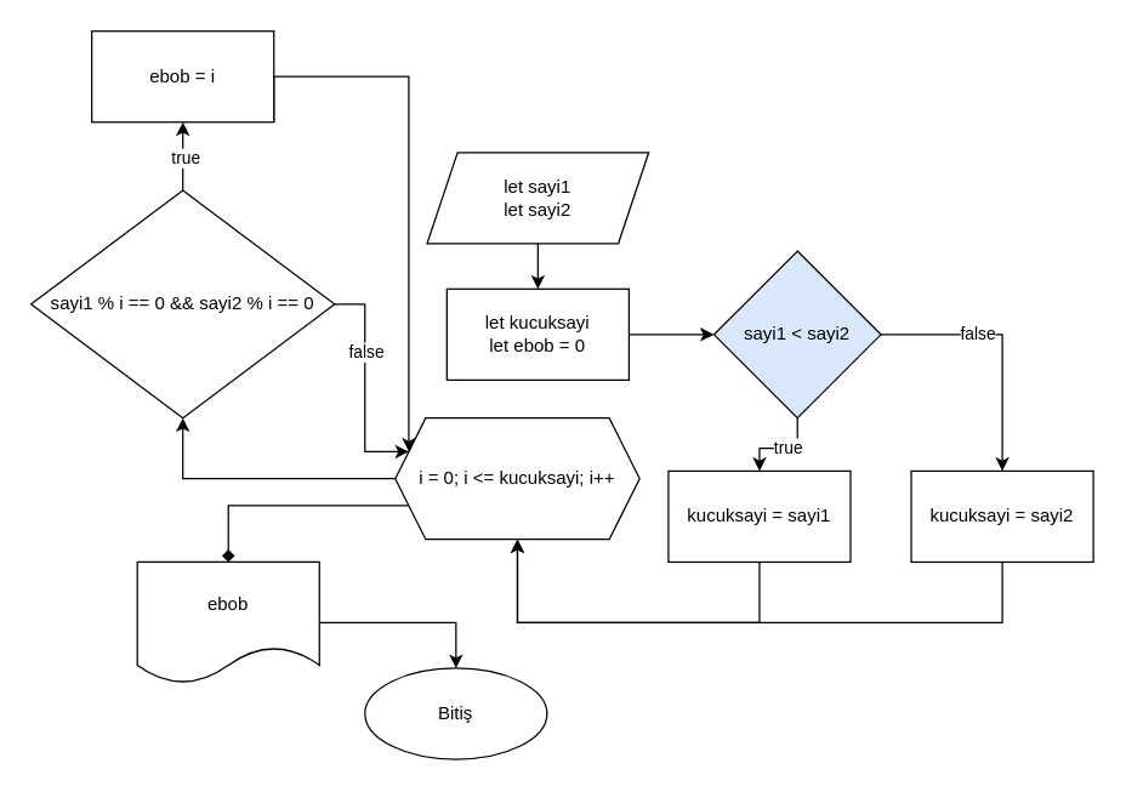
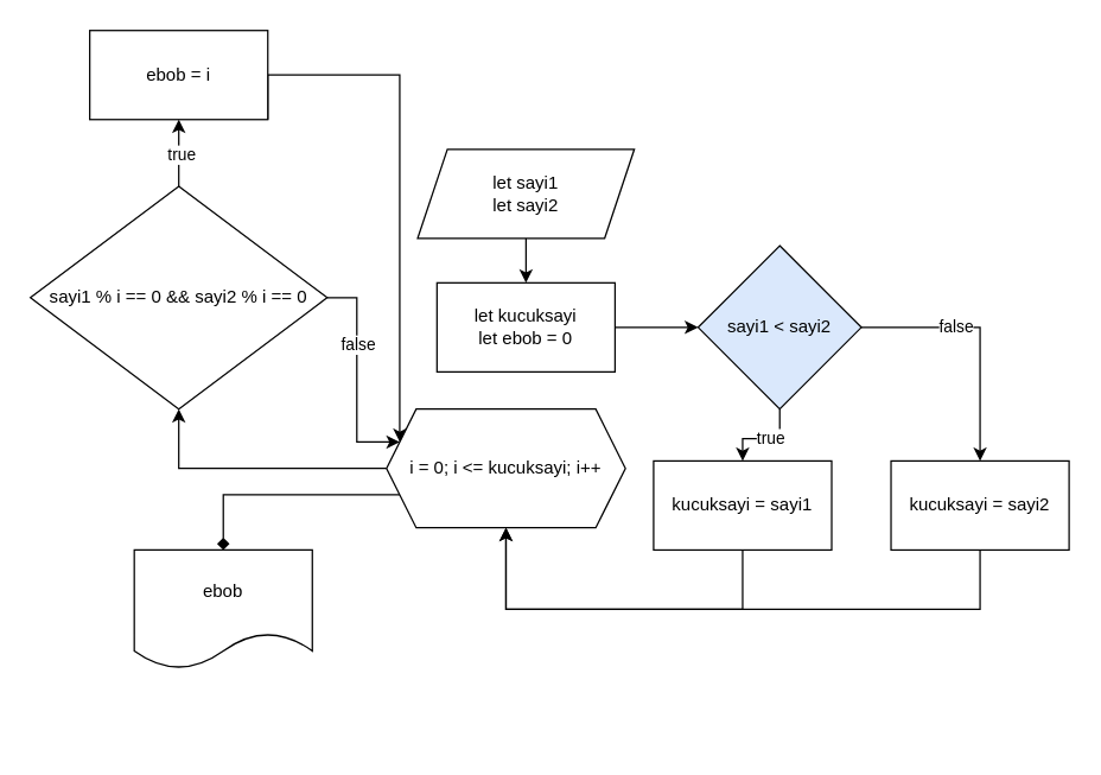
  <mxCell id="0" />
  <mxCell id="1" parent="0" />
  <mxCell id="2" style="edgeStyle=orthogonalEdgeStyle;rounded=0;orthogonalLoop=1;jettySize=auto;html=1;exitX=0.5;exitY=1;exitDx=0;exitDy=0;entryX=0.5;entryY=0;entryDx=0;entryDy=0;" edge="1" parent="1" source="3" target="10"><mxGeometry relative="1" as="geometry" /></mxCell>
  <mxCell id="3" value="let sayi1&lt;br&gt;let sayi2" style="shape=parallelogram;perimeter=parallelogramPerimeter;whiteSpace=wrap;html=1;fixedSize=1;" vertex="1" parent="1"><mxGeometry x="281" y="100" width="146" height="60" as="geometry" /></mxCell>
  <mxCell id="4" style="edgeStyle=orthogonalEdgeStyle;rounded=0;orthogonalLoop=1;jettySize=auto;html=1;exitX=1;exitY=0.5;exitDx=0;exitDy=0;entryX=0.5;entryY=0;entryDx=0;entryDy=0;" edge="1" parent="1" source="8" target="12"><mxGeometry relative="1" as="geometry" /></mxCell>
  <mxCell id="5" value="false" style="edgeLabel;html=1;align=center;verticalAlign=middle;resizable=0;points=[];" vertex="1" connectable="0" parent="4"><mxGeometry x="-0.259" y="1" relative="1" as="geometry"><mxPoint as="offset" /></mxGeometry></mxCell>
  <mxCell id="6" style="edgeStyle=orthogonalEdgeStyle;rounded=0;orthogonalLoop=1;jettySize=auto;html=1;exitX=0.5;exitY=1;exitDx=0;exitDy=0;entryX=0.5;entryY=0;entryDx=0;entryDy=0;" edge="1" parent="1" source="8" target="14"><mxGeometry relative="1" as="geometry" /></mxCell>
  <mxCell id="7" value="true" style="edgeLabel;html=1;align=center;verticalAlign=middle;resizable=0;points=[];" vertex="1" connectable="0" parent="6"><mxGeometry x="-0.1" y="-1" relative="1" as="geometry"><mxPoint as="offset" /></mxGeometry></mxCell>
  <mxCell id="8" value="sayi1 &amp;lt; sayi2" style="rhombus;whiteSpace=wrap;html=1;fillColor=#dae8fc;" vertex="1" parent="1"><mxGeometry x="470" y="165" width="110" height="110" as="geometry" /></mxCell>
  <mxCell id="9" style="edgeStyle=orthogonalEdgeStyle;rounded=0;orthogonalLoop=1;jettySize=auto;html=1;exitX=1;exitY=0.5;exitDx=0;exitDy=0;entryX=0;entryY=0.5;entryDx=0;entryDy=0;" edge="1" parent="1" source="10" target="8"><mxGeometry relative="1" as="geometry" /></mxCell>
  <mxCell id="10" value="let kucuksayi&lt;br&gt;let ebob = 0" style="rounded=0;whiteSpace=wrap;html=1;" vertex="1" parent="1"><mxGeometry x="294" y="190" width="120" height="60" as="geometry" /></mxCell>
  <mxCell id="11" style="edgeStyle=orthogonalEdgeStyle;rounded=0;orthogonalLoop=1;jettySize=auto;html=1;exitX=0.5;exitY=1;exitDx=0;exitDy=0;entryX=0.5;entryY=1;entryDx=0;entryDy=0;" edge="1" parent="1" source="12" target="17"><mxGeometry relative="1" as="geometry"><Array as="points"><mxPoint x="660" y="410" /><mxPoint x="341" y="410" /></Array></mxGeometry></mxCell>
  <mxCell id="12" value="kucuksayi = sayi2" style="rounded=0;whiteSpace=wrap;html=1;" vertex="1" parent="1"><mxGeometry x="600" y="310" width="120" height="60" as="geometry" /></mxCell>
  <mxCell id="13" style="edgeStyle=orthogonalEdgeStyle;rounded=0;orthogonalLoop=1;jettySize=auto;html=1;exitX=0.5;exitY=1;exitDx=0;exitDy=0;entryX=0.5;entryY=1;entryDx=0;entryDy=0;" edge="1" parent="1" source="14" target="17"><mxGeometry relative="1" as="geometry"><Array as="points"><mxPoint x="500" y="410" /><mxPoint x="341" y="410" /></Array></mxGeometry></mxCell>
  <mxCell id="14" value="kucuksayi = sayi1" style="rounded=0;whiteSpace=wrap;html=1;" vertex="1" parent="1"><mxGeometry x="440" y="310" width="120" height="60" as="geometry" /></mxCell>
  <mxCell id="15" style="edgeStyle=orthogonalEdgeStyle;rounded=0;orthogonalLoop=1;jettySize=auto;html=1;exitX=0;exitY=0.5;exitDx=0;exitDy=0;entryX=0.5;entryY=1;entryDx=0;entryDy=0;" edge="1" parent="1" source="17" target="22"><mxGeometry relative="1" as="geometry" /></mxCell>
  <mxCell id="16" style="edgeStyle=orthogonalEdgeStyle;rounded=0;orthogonalLoop=1;jettySize=auto;html=1;exitX=0;exitY=0.75;exitDx=0;exitDy=0;entryX=0.5;entryY=0;entryDx=0;entryDy=0;endArrow=diamond;" edge="1" parent="1" source="17" target="26"><mxGeometry relative="1" as="geometry" /></mxCell>
  <mxCell id="17" value="i = 0; i &amp;lt;= kucuksayi; i++" style="shape=hexagon;perimeter=hexagonPerimeter2;whiteSpace=wrap;html=1;fixedSize=1;" vertex="1" parent="1"><mxGeometry x="260" y="275" width="161" height="80" as="geometry" /></mxCell>
  <mxCell id="18" style="edgeStyle=orthogonalEdgeStyle;rounded=0;orthogonalLoop=1;jettySize=auto;html=1;exitX=1;exitY=0.5;exitDx=0;exitDy=0;entryX=0;entryY=0.25;entryDx=0;entryDy=0;" edge="1" parent="1" source="22" target="17"><mxGeometry relative="1" as="geometry" /></mxCell>
  <mxCell id="19" value="false" style="edgeLabel;html=1;align=center;verticalAlign=middle;resizable=0;points=[];" vertex="1" connectable="0" parent="18"><mxGeometry x="-0.302" relative="1" as="geometry"><mxPoint as="offset" /></mxGeometry></mxCell>
  <mxCell id="20" style="edgeStyle=orthogonalEdgeStyle;rounded=0;orthogonalLoop=1;jettySize=auto;html=1;exitX=0.5;exitY=0;exitDx=0;exitDy=0;entryX=0.5;entryY=1;entryDx=0;entryDy=0;" edge="1" parent="1" source="22" target="24"><mxGeometry relative="1" as="geometry" /></mxCell>
  <mxCell id="21" value="true" style="edgeLabel;html=1;align=center;verticalAlign=middle;resizable=0;points=[];" vertex="1" connectable="0" parent="20"><mxGeometry x="-0.04" y="-1" relative="1" as="geometry"><mxPoint as="offset" /></mxGeometry></mxCell>
  <mxCell id="22" value="sayi1 % i == 0 &amp;amp;&amp;amp; sayi2 % i == 0" style="rhombus;whiteSpace=wrap;html=1;" vertex="1" parent="1"><mxGeometry x="20" y="125" width="200" height="150" as="geometry" /></mxCell>
  <mxCell id="23" style="edgeStyle=orthogonalEdgeStyle;rounded=0;orthogonalLoop=1;jettySize=auto;html=1;exitX=1;exitY=1;exitDx=0;exitDy=0;entryX=0;entryY=0.25;entryDx=0;entryDy=0;" edge="1" parent="1" source="24" target="17"><mxGeometry relative="1" as="geometry"><Array as="points"><mxPoint x="180" y="50" /><mxPoint x="269" y="50" /></Array></mxGeometry></mxCell>
  <mxCell id="24" value="ebob = i" style="rounded=0;whiteSpace=wrap;html=1;" vertex="1" parent="1"><mxGeometry x="60" y="20" width="120" height="60" as="geometry" /></mxCell>
- <mxCell id="25" style="edgeStyle=orthogonalEdgeStyle;rounded=0;orthogonalLoop=1;jettySize=auto;html=1;exitX=1;exitY=0.5;exitDx=0;exitDy=0;entryX=0.5;entryY=0;entryDx=0;entryDy=0;" edge="1" parent="1" source="26" target="27"><mxGeometry relative="1" as="geometry" /></mxCell>
  <mxCell id="26" value="ebob" style="shape=document;whiteSpace=wrap;html=1;boundedLbl=1;" vertex="1" parent="1"><mxGeometry x="90" y="370" width="120" height="80" as="geometry" /></mxCell>
- <mxCell id="27" value="Bitiş" style="ellipse;whiteSpace=wrap;html=1;" vertex="1" parent="1"><mxGeometry x="240" y="440" width="120" height="60" as="geometry" /></mxCell>
